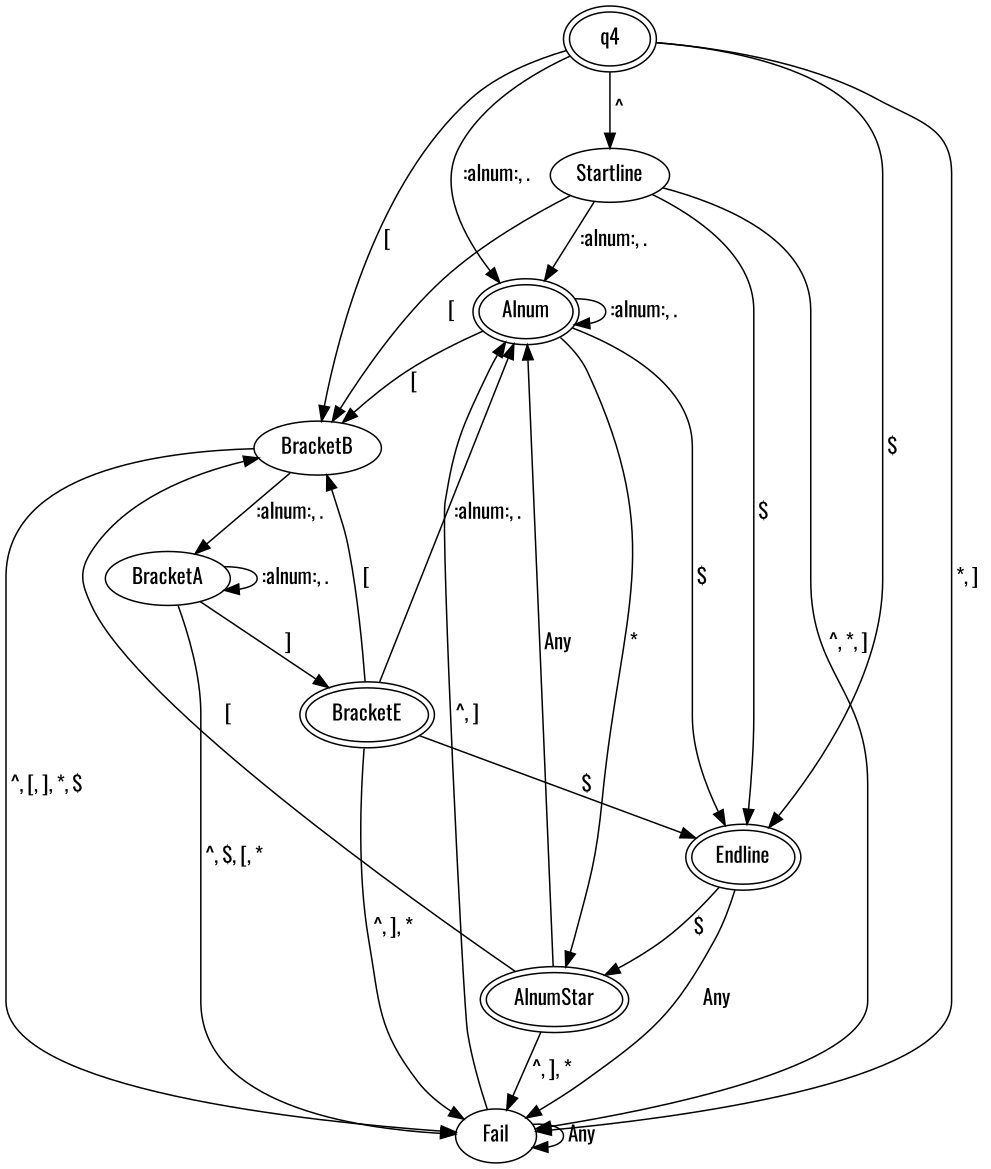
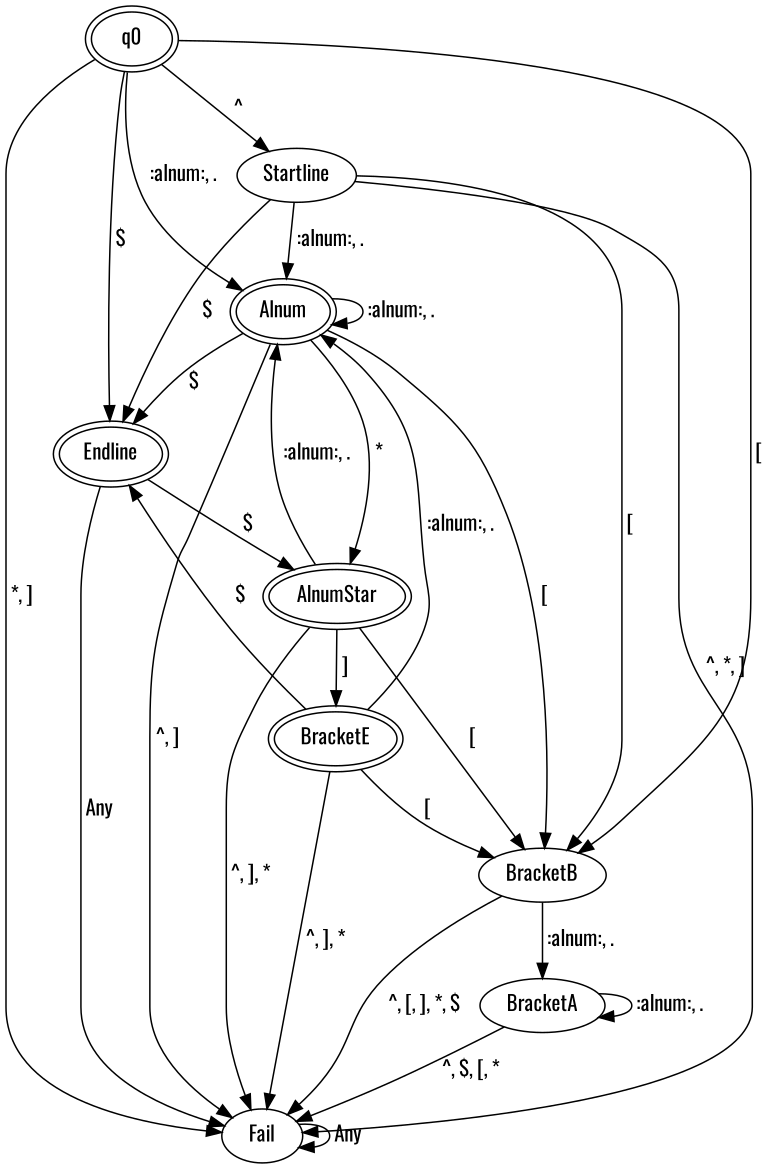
  digraph {
    fontname=Oswald
    node [fontname=Oswald peripheries=2]
    edge [fontname=Oswald]
-   n1 [label=q4]
+   n1 [label=q0]
    n2 [label=Alnum]
    n3 [label=BracketB peripheries=""]
    n4 [label=Startline peripheries=""]
    n5 [label=Endline]
    n6 [label=Fail peripheries=""]
    n7 [label=AlnumStar]
    n8 [label=BracketA peripheries=""]
    n9 [label=BracketE]
    n1 -> n2 [label=" :alnum:, . "]
    n1 -> n3 [label=" [ "]
    n1 -> n4 [label=" ^ "]
    n1 -> n5 [label=" $ "]
    n1 -> n6 [label=" *, ] "]
    n2 -> n2 [label=" :alnum:, . "]
    n2 -> n3 [label=" [ "]
    n2 -> n5 [label=" $ "]
-   n6 -> n2 [label=" ^, ] "]
+   n2 -> n6 [label=" ^, ] "]
    n2 -> n7 [label=" * "]
    n3 -> n6 [label=" ^, [, ], *, $ "]
    n3 -> n8 [label=" :alnum:, . "]
    n4 -> n2 [label=" :alnum:, . "]
    n4 -> n3 [label=" [ "]
    n4 -> n5 [label=" $ "]
    n4 -> n6 [label=" ^, *, ] "]
    n5 -> n6 [label=" Any "]
    n5 -> n7 [label=" $ "]
    n6 -> n6 [label=" Any "]
-   n7 -> n2 [label=" Any "]
+   n7 -> n2 [label=" :alnum:, . "]
    n7 -> n3 [label=" [ "]
    n7 -> n6 [label=" ^, ], * "]
    n8 -> n6 [label=" ^, $, [, * "]
    n8 -> n8 [label=" :alnum:, . "]
-   n8 -> n9 [label=" ] "]
+   n7 -> n9 [label=" ] "]
    n9 -> n2 [label=" :alnum:, . "]
    n9 -> n3 [label=" [ "]
    n9 -> n5 [label=" $ "]
    n9 -> n6 [label=" ^, ], * "]
  }
